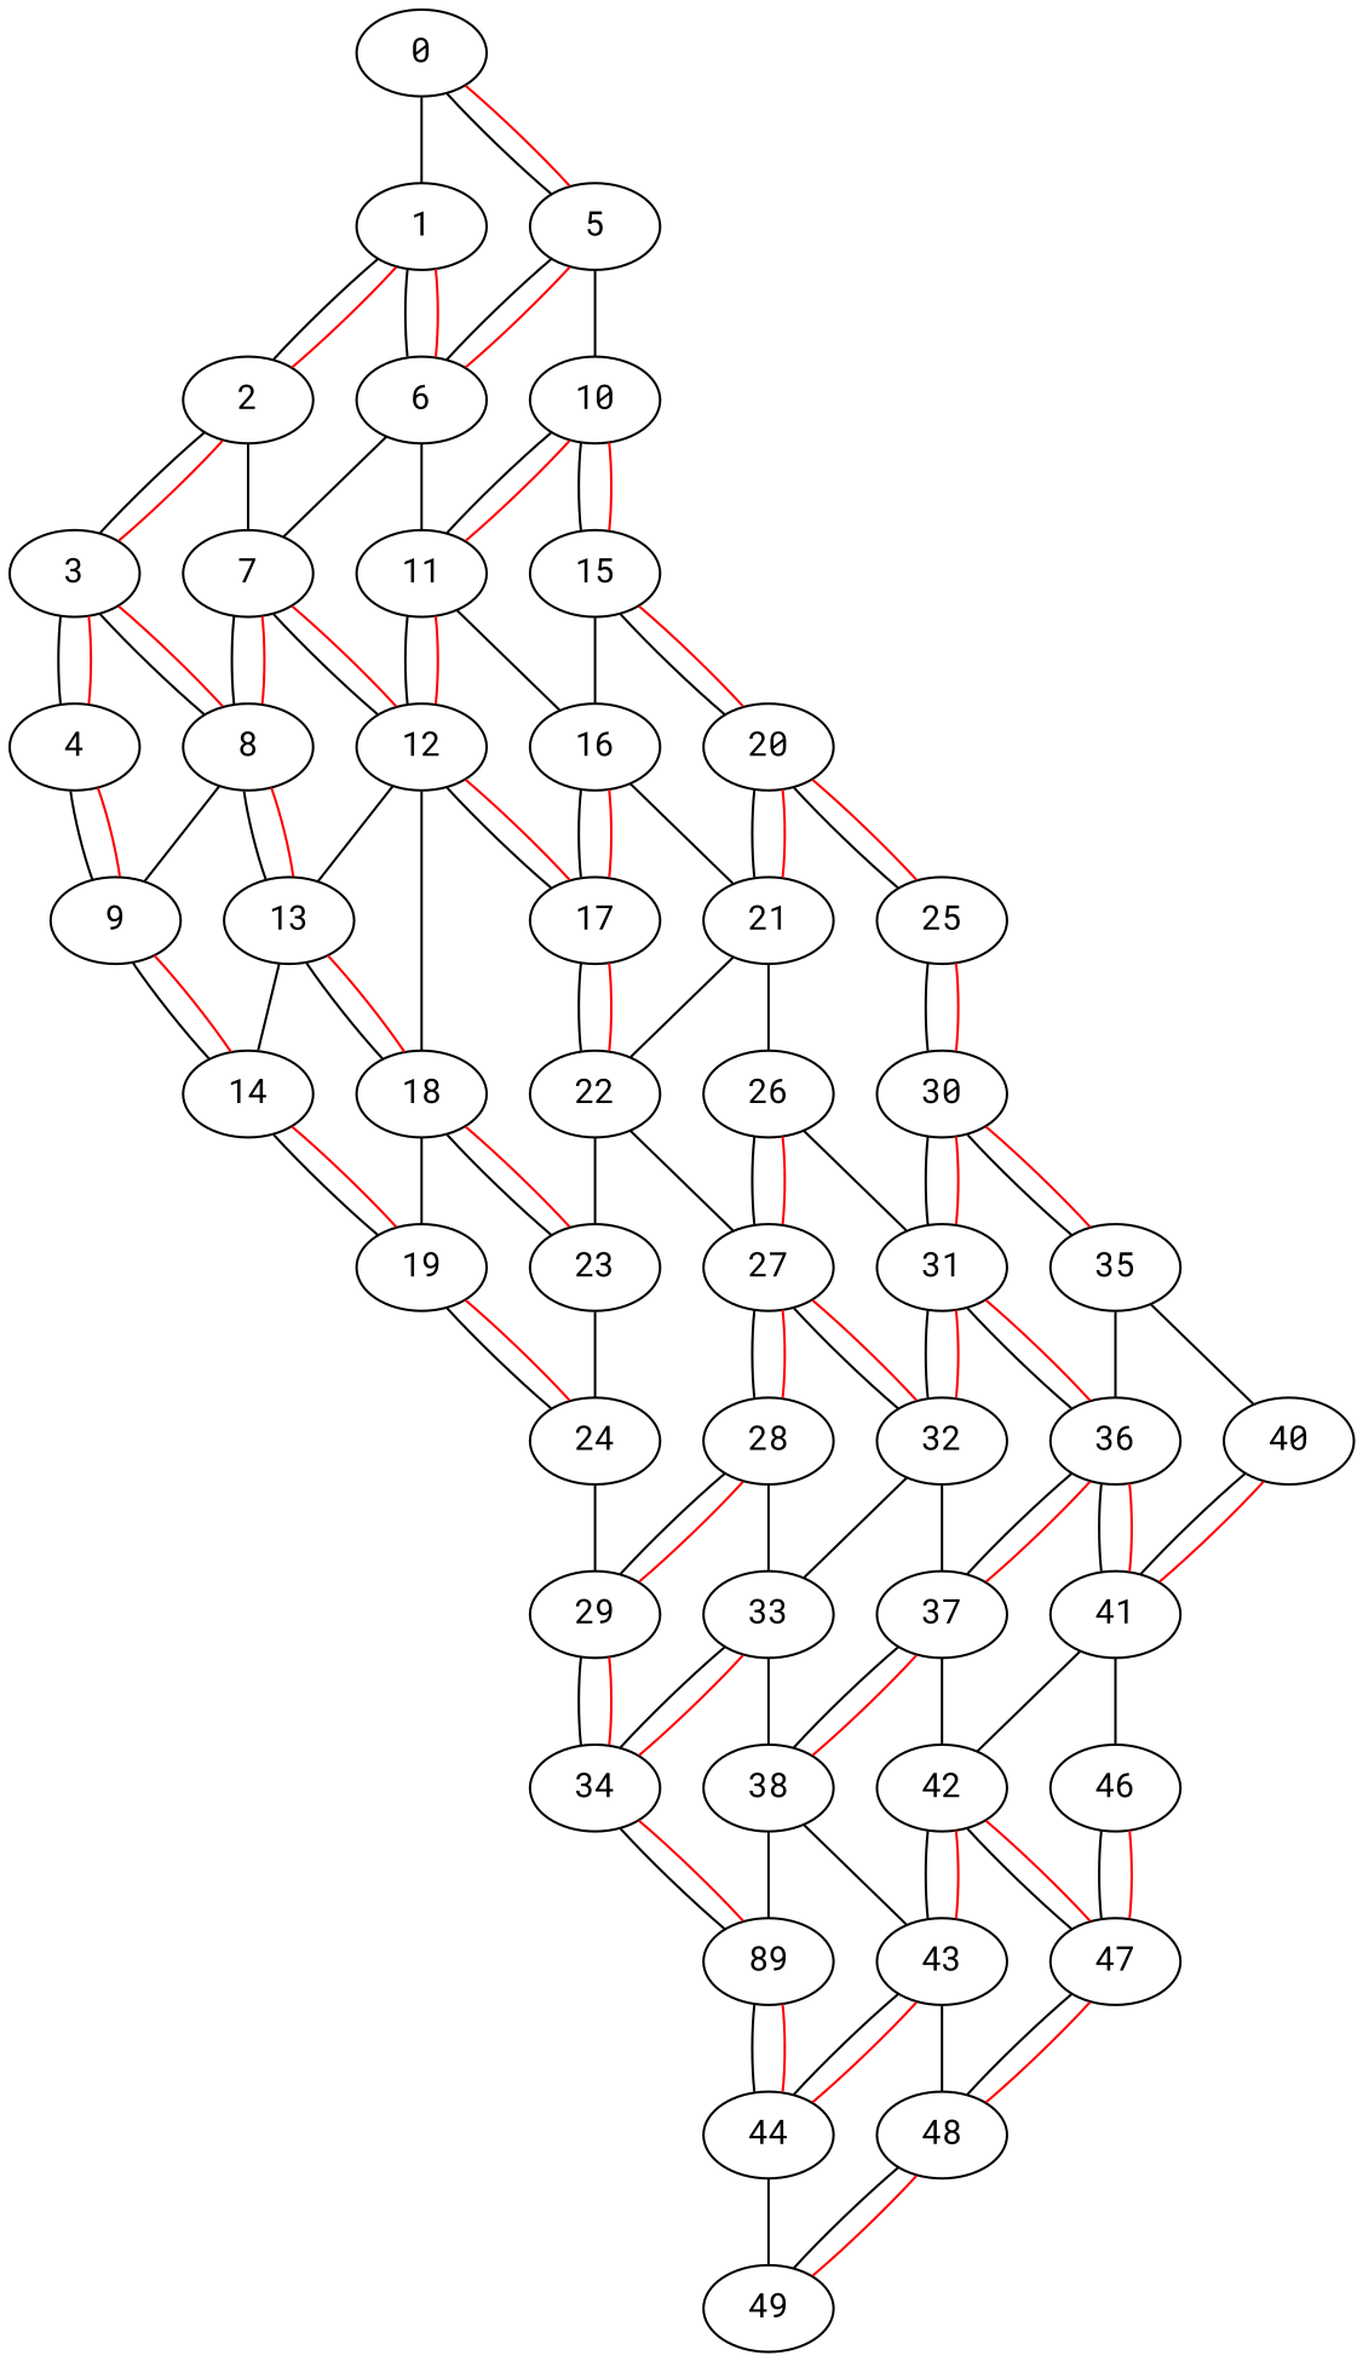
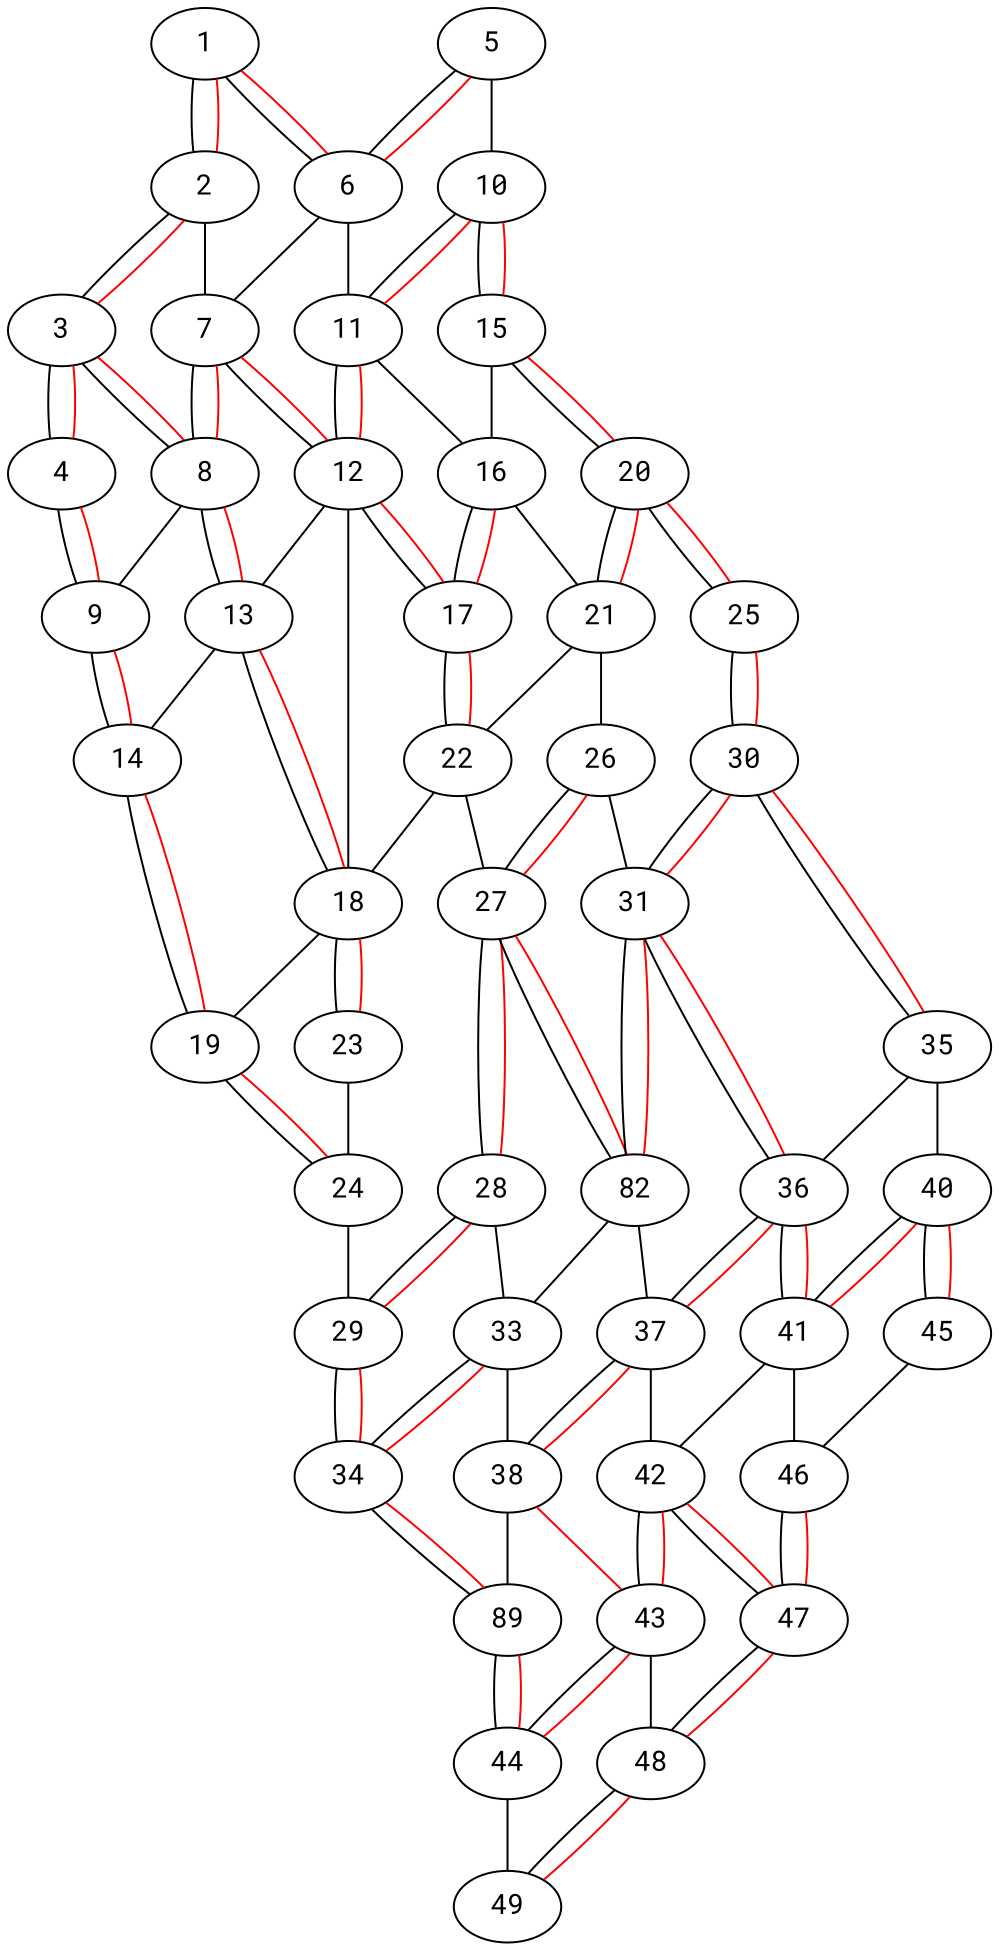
  graph {
    fontname="Roboto Mono"
    node [fontname="Roboto Mono"]
    edge [fontname="Roboto Mono"]
-   0
    1
    5
    2
    6
    10
    3
    7
    11
    4
    8
    12
    9
    13
    14
    15
    16
    17
    18
    19
    20
    21
    22
    23
    24
    25
    26
    27
    29
    30
    31
    28
-   32
+   32 [label=82]
    33
    34
    35
    36
    37
    38
    n40 [label=89]
    40
    41
    42
    43
    44
+   45
    46
    47
    48
    49
-   0 -- 1 [weight=71]
-   0 -- 5 [weight=61]
-   0 -- 5 [color=red]
    1 -- 2 [weight=57]
    1 -- 2 [color=red]
    1 -- 6 [weight=19]
    1 -- 6 [color=red]
    5 -- 6 [weight=4]
    5 -- 6 [color=red]
    5 -- 10 [weight=95]
    2 -- 3 [weight=5]
    2 -- 3 [color=red]
    2 -- 7 [weight=52]
    6 -- 7 [weight=89]
    6 -- 11 [weight=60]
    10 -- 11 [weight=21]
    10 -- 11 [color=red]
    10 -- 15 [weight=44]
    10 -- 15 [color=red]
    3 -- 4 [weight=63]
    3 -- 4 [color=red]
    3 -- 8 [weight=19]
    3 -- 8 [color=red]
    7 -- 8 [weight=17]
    7 -- 8 [color=red]
    7 -- 12 [weight=8]
    7 -- 12 [color=red]
    11 -- 12 [weight=21]
    11 -- 12 [color=red]
    11 -- 16 [weight=74]
    4 -- 9 [weight=27]
    4 -- 9 [color=red]
    8 -- 9 [weight=86]
    8 -- 13 [weight=60]
    8 -- 13 [color=red]
    12 -- 13 [weight=66]
    12 -- 17 [weight=37]
    12 -- 17 [color=red]
    12 -- 18 [weight=84]
    9 -- 14 [weight=49]
    9 -- 14 [color=red]
    13 -- 14 [weight=68]
    13 -- 18 [weight=15]
    13 -- 18 [color=red]
    14 -- 19 [weight=39]
    14 -- 19 [color=red]
    15 -- 16 [weight=73]
    15 -- 20 [weight=32]
    15 -- 20 [color=red]
    16 -- 17 [weight=47]
    16 -- 17 [color=red]
    16 -- 21 [weight=65]
    17 -- 22 [weight=29]
    17 -- 22 [color=red]
    18 -- 19 [weight=74]
    18 -- 23 [weight=22]
    18 -- 23 [color=red]
    19 -- 24 [weight=38]
    19 -- 24 [color=red]
    20 -- 21 [weight=35]
    20 -- 21 [color=red]
    20 -- 25 [weight=1]
    20 -- 25 [color=red]
    21 -- 22 [weight=76]
    21 -- 26 [weight=82]
-   22 -- 23 [weight=77]
+   22 -- 18 [weight=77]
    22 -- 27 [weight=68]
    23 -- 24 [weight=88]
    24 -- 29 [weight=95]
    25 -- 30 [weight=45]
    25 -- 30 [color=red]
    26 -- 27 [weight=40]
    26 -- 27 [color=red]
    26 -- 31 [weight=84]
    27 -- 28 [weight=46]
    27 -- 28 [color=red]
    27 -- 32 [weight=54]
    27 -- 32 [color=red]
    29 -- 34 [weight=52]
    29 -- 34 [color=red]
    30 -- 31 [weight=27]
    30 -- 31 [color=red]
    30 -- 35 [weight=2]
    30 -- 35 [color=red]
    31 -- 32 [weight=11]
    31 -- 32 [color=red]
    31 -- 36 [weight=4]
    31 -- 36 [color=red]
    28 -- 29 [weight=41]
    28 -- 29 [color=red]
    28 -- 33 [weight=58]
    32 -- 33 [weight=69]
    32 -- 37 [weight=68]
    33 -- 34 [weight=17]
    33 -- 34 [color=red]
    33 -- 38 [weight=83]
    34 -- n40 [weight=4]
    34 -- n40 [color=red]
    35 -- 36 [weight=77]
    35 -- 40 [weight=51]
    36 -- 37 [weight=33]
    36 -- 37 [color=red]
    36 -- 41 [weight=11]
    36 -- 41 [color=red]
    37 -- 38 [weight=60]
    37 -- 38 [color=red]
    37 -- 42 [weight=59]
    38 -- n40 [weight=84]
-   38 -- 43 [weight=67]
+   38 -- 43 [weight=67 color=red]
    n40 -- 44 [weight=21]
    n40 -- 44 [color=red]
    40 -- 41 [weight=34]
    40 -- 41 [color=red]
+   40 -- 45 [weight=6]
+   40 -- 45 [color=red]
    41 -- 42 [weight=66]
    41 -- 46 [weight=81]
    42 -- 43 [weight=31]
    42 -- 43 [color=red]
    42 -- 47 [weight=7]
    42 -- 47 [color=red]
    43 -- 44 [weight=26]
    43 -- 44 [color=red]
    43 -- 48 [weight=63]
    44 -- 49 [weight=70]
+   45 -- 46 [weight=74]
    46 -- 47 [weight=55]
    46 -- 47 [color=red]
    47 -- 48 [weight=8]
    47 -- 48 [color=red]
    48 -- 49 [weight=60]
    48 -- 49 [color=red]
  }
